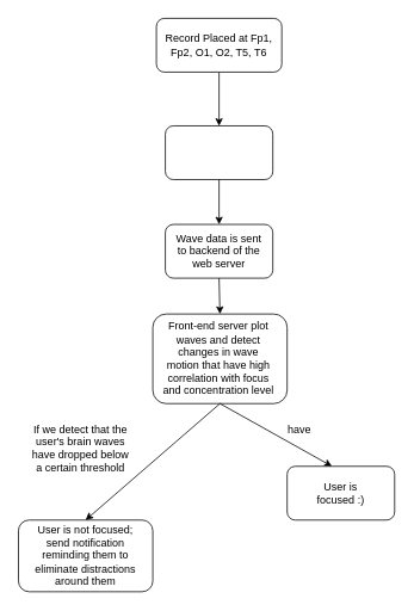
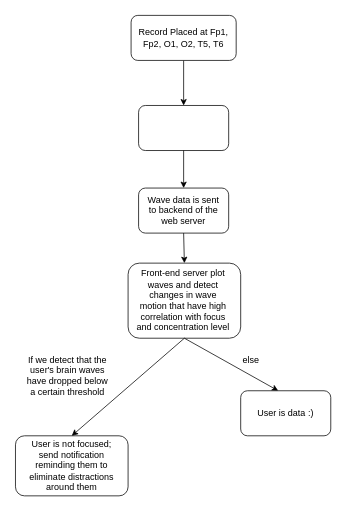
  <mxCell id="0" />
  <mxCell id="1" parent="0" />
  <mxCell id="2" style="edgeStyle=orthogonalEdgeStyle;rounded=0;orthogonalLoop=1;jettySize=auto;html=1;entryX=0.5;entryY=0;entryDx=0;entryDy=0;" parent="1" source="3" target="4" edge="1"><mxGeometry relative="1" as="geometry" /></mxCell>
  <mxCell id="3" value="Record Placed at Fp1, Fp2, O1, O2, T5, T6" style="rounded=1;whiteSpace=wrap;html=1;fontSize=12;glass=0;strokeWidth=1;shadow=0;" parent="1" vertex="1"><mxGeometry x="174" y="20" width="140" height="60" as="geometry" /></mxCell>
  <mxCell id="4" value="" style="rounded=1;whiteSpace=wrap;html=1;" parent="1" vertex="1"><mxGeometry x="184" y="140" width="120" height="60" as="geometry" /></mxCell>
  <mxCell id="5" value="" style="rounded=1;whiteSpace=wrap;html=1;" parent="1" vertex="1"><mxGeometry x="184" y="250" width="120" height="60" as="geometry" /></mxCell>
  <mxCell id="6" value="Wave data is sent to backend of the web server" style="text;html=1;strokeColor=none;fillColor=none;align=center;verticalAlign=middle;whiteSpace=wrap;rounded=0;" parent="1" vertex="1"><mxGeometry x="191" y="270" width="106" height="20" as="geometry" /></mxCell>
  <mxCell id="7" value="" style="endArrow=classic;html=1;exitX=0.5;exitY=1;exitDx=0;exitDy=0;entryX=0.5;entryY=0;entryDx=0;entryDy=0;" parent="1" source="4" target="5" edge="1"><mxGeometry width="50" height="50" relative="1" as="geometry"><mxPoint x="490" y="290" as="sourcePoint" /><mxPoint x="540" y="240" as="targetPoint" /></mxGeometry></mxCell>
  <mxCell id="8" value="" style="rounded=1;whiteSpace=wrap;html=1;" parent="1" vertex="1"><mxGeometry x="170" y="350" width="150" height="100" as="geometry" /></mxCell>
  <mxCell id="9" value="Front-end server plot waves and detect changes in wave motion that have high correlation with focus and concentration level" style="text;html=1;strokeColor=none;fillColor=none;align=center;verticalAlign=middle;whiteSpace=wrap;rounded=0;" parent="1" vertex="1"><mxGeometry x="179" y="390" width="129" height="20" as="geometry" /></mxCell>
  <mxCell id="10" value="" style="endArrow=classic;html=1;exitX=0.5;exitY=1;exitDx=0;exitDy=0;" parent="1" source="8" edge="1"><mxGeometry width="50" height="50" relative="1" as="geometry"><mxPoint x="330" y="540" as="sourcePoint" /><mxPoint x="370" y="520" as="targetPoint" /></mxGeometry></mxCell>
  <mxCell id="11" value="If we detect that the user's brain waves have dropped below a certain threshold" style="text;html=1;strokeColor=none;fillColor=none;align=center;verticalAlign=middle;whiteSpace=wrap;rounded=0;" parent="1" vertex="1"><mxGeometry x="30" y="490" width="119" height="20" as="geometry" /></mxCell>
  <mxCell id="12" value="" style="rounded=1;whiteSpace=wrap;html=1;" parent="1" vertex="1"><mxGeometry x="20" y="580" width="150" height="80" as="geometry" /></mxCell>
  <mxCell id="13" value="" style="endArrow=classic;html=1;exitX=0.5;exitY=1;exitDx=0;exitDy=0;entryX=0.5;entryY=0;entryDx=0;entryDy=0;" parent="1" source="8" target="12" edge="1"><mxGeometry width="50" height="50" relative="1" as="geometry"><mxPoint x="400" y="610" as="sourcePoint" /><mxPoint x="450" y="560" as="targetPoint" /></mxGeometry></mxCell>
  <mxCell id="14" value="User is not focused; send notification reminding them to eliminate distractions around them" style="text;html=1;strokeColor=none;fillColor=none;align=center;verticalAlign=middle;whiteSpace=wrap;rounded=0;" parent="1" vertex="1"><mxGeometry x="30" y="610" width="130" height="20" as="geometry" /></mxCell>
- <mxCell id="15" value="have" style="text;html=1;strokeColor=none;fillColor=none;align=center;verticalAlign=middle;whiteSpace=wrap;rounded=0;" parent="1" vertex="1"><mxGeometry x="314" y="470" width="40" height="20" as="geometry" /></mxCell>
+ <mxCell id="15" value="else" style="text;html=1;strokeColor=none;fillColor=none;align=center;verticalAlign=middle;whiteSpace=wrap;rounded=0;" parent="1" vertex="1"><mxGeometry x="314" y="470" width="40" height="20" as="geometry" /></mxCell>
  <mxCell id="16" value="" style="rounded=1;whiteSpace=wrap;html=1;" parent="1" vertex="1"><mxGeometry x="320" y="520" width="120" height="60" as="geometry" /></mxCell>
- <mxCell id="17" value="User is focused :)" style="text;html=1;strokeColor=none;fillColor=none;align=center;verticalAlign=middle;whiteSpace=wrap;rounded=0;" parent="1" vertex="1"><mxGeometry x="340" y="540" width="80" height="20" as="geometry" /></mxCell>
+ <mxCell id="17" value="User is data :)" style="text;html=1;strokeColor=none;fillColor=none;align=center;verticalAlign=middle;whiteSpace=wrap;rounded=0;" parent="1" vertex="1"><mxGeometry x="340" y="540" width="80" height="20" as="geometry" /></mxCell>
  <mxCell id="18" value="" style="endArrow=classic;html=1;exitX=0.5;exitY=1;exitDx=0;exitDy=0;entryX=0.5;entryY=0;entryDx=0;entryDy=0;" edge="1" parent="1" source="5" target="8"><mxGeometry width="50" height="50" relative="1" as="geometry"><mxPoint x="490" y="280" as="sourcePoint" /><mxPoint x="540" y="230" as="targetPoint" /></mxGeometry></mxCell>
